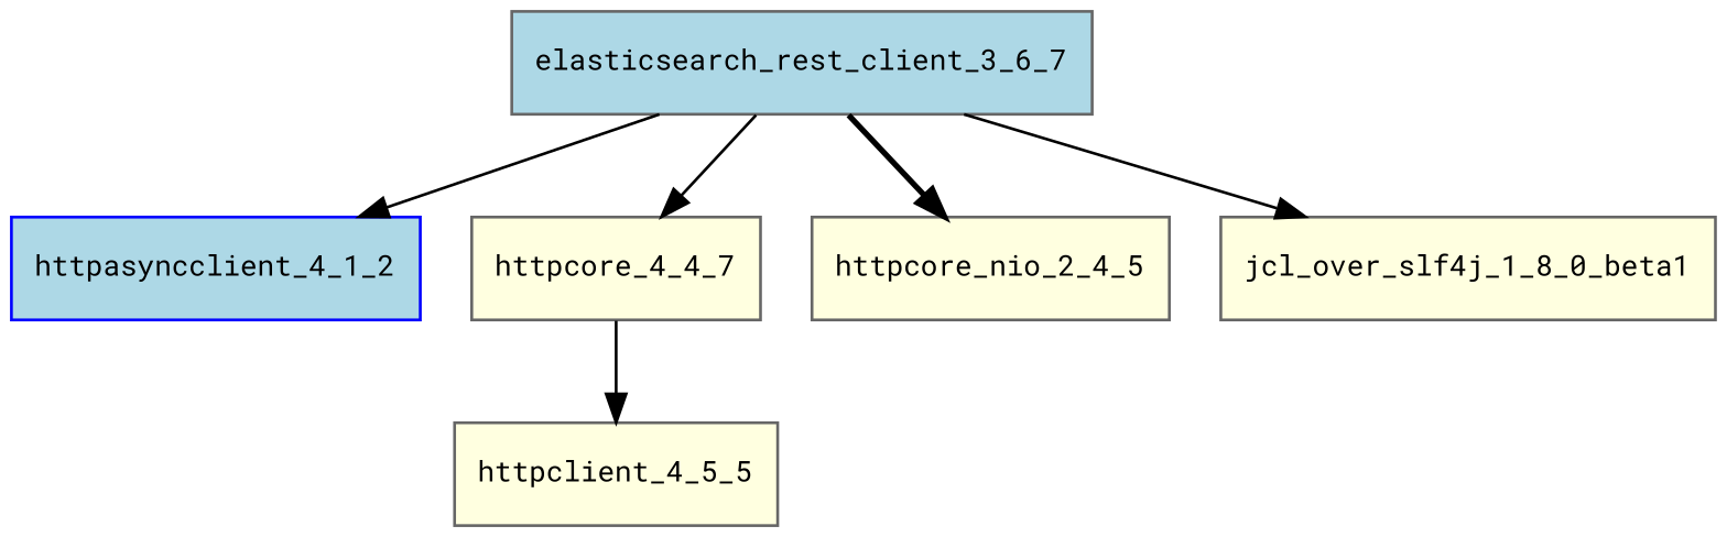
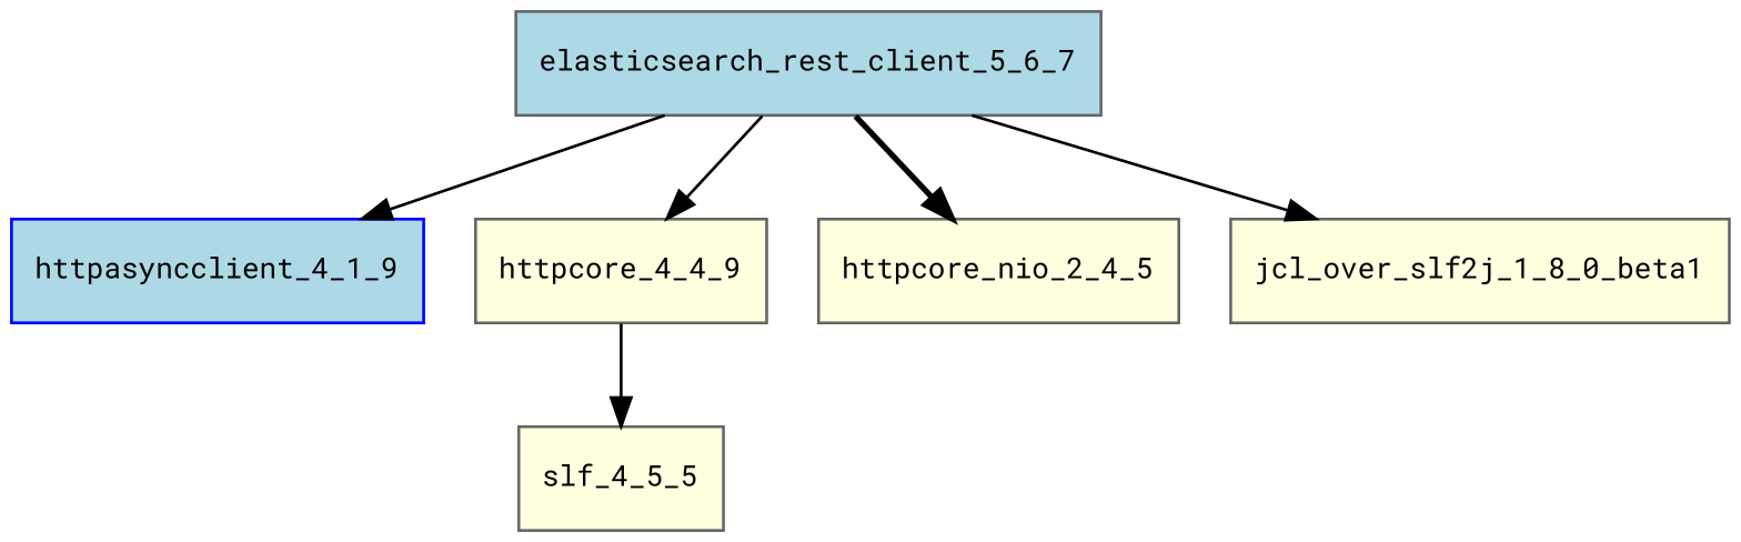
  digraph {
    fontname="Roboto Mono"
    node [color=gray40 fillcolor=lightyellow fontname="Roboto Mono" fontsize=10.0 shape=box style=filled]
    edge [fontname="Roboto Mono" style=solid]
-   elasticsearch_rest_client_5_6_7 [fillcolor=lightblue label=elasticsearch_rest_client_3_6_7]
-   httpasyncclient_4_1_2 [color=blue fillcolor=lightblue]
-   httpcore_4_4_9 [label=httpcore_4_4_7]
+   elasticsearch_rest_client_5_6_7 [fillcolor=lightblue]
+   httpasyncclient_4_1_2 [color=blue fillcolor=lightblue label=httpasyncclient_4_1_9]
+   httpcore_4_4_9
    n4 [label=httpcore_nio_2_4_5]
-   jcl_over_slf4j_1_8_0_beta1
-   httpclient_4_5_5
+   jcl_over_slf4j_1_8_0_beta1 [label=jcl_over_slf2j_1_8_0_beta1]
+   httpclient_4_5_5 [label=slf_4_5_5]
    elasticsearch_rest_client_5_6_7 -> httpasyncclient_4_1_2
    elasticsearch_rest_client_5_6_7 -> httpcore_4_4_9
    elasticsearch_rest_client_5_6_7 -> n4 [style=bold]
    elasticsearch_rest_client_5_6_7 -> jcl_over_slf4j_1_8_0_beta1
    httpcore_4_4_9 -> httpclient_4_5_5
  }
